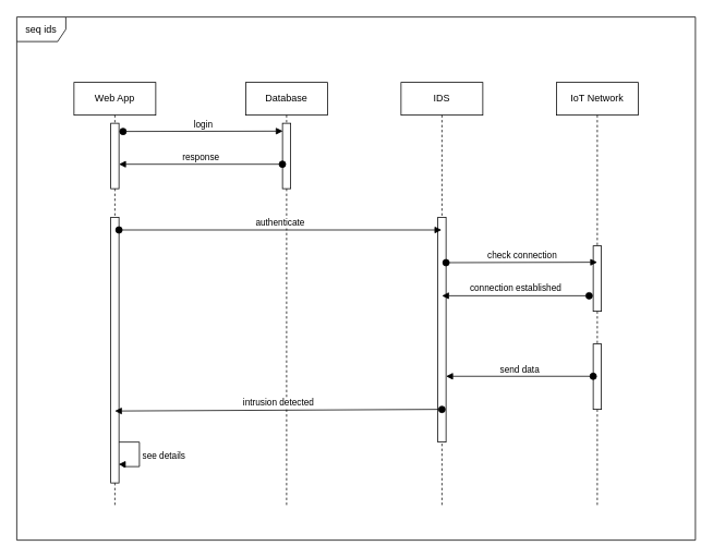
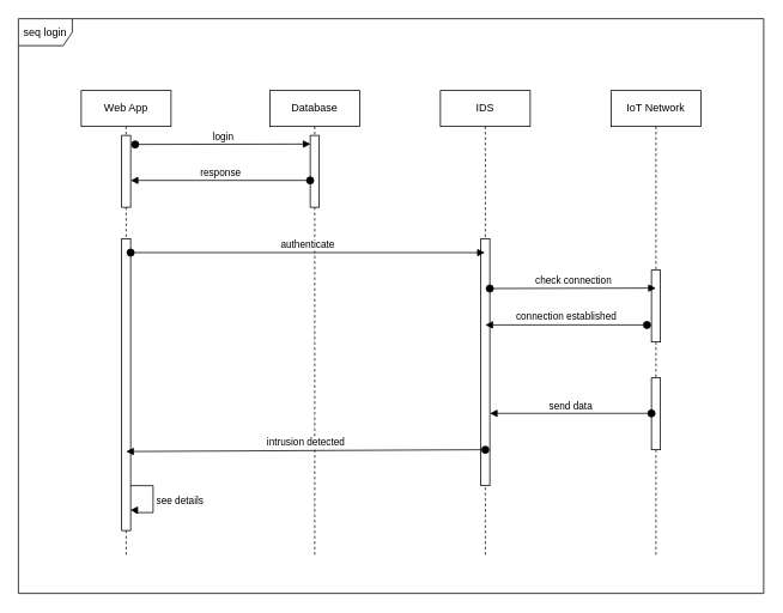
  <mxCell id="0" />
  <mxCell id="1" parent="0" />
- <mxCell id="2" value="seq ids" parent="1" style="shape=umlFrame;whiteSpace=wrap;html=1;" vertex="1"><mxGeometry as="geometry" y="20" x="20" height="640" width="830" /></mxCell>
+ <mxCell id="2" value="seq login" parent="1" style="shape=umlFrame;whiteSpace=wrap;html=1;" vertex="1"><mxGeometry as="geometry" y="20" x="20" height="640" width="830" /></mxCell>
  <mxCell id="3" value="Web App" parent="1" style="shape=umlLifeline;perimeter=lifelinePerimeter;whiteSpace=wrap;html=1;container=1;collapsible=0;recursiveResize=0;outlineConnect=0;" vertex="1"><mxGeometry as="geometry" y="100" x="90" height="520" width="100" /></mxCell>
  <mxCell id="4" value="" parent="3" style="html=1;points=[];perimeter=orthogonalPerimeter;" vertex="1"><mxGeometry as="geometry" y="50" x="45" height="80" width="10" /></mxCell>
  <mxCell id="5" value="login" parent="3" target="8" edge="1" style="html=1;verticalAlign=bottom;startArrow=oval;startFill=1;endArrow=block;startSize=8;entryX=0.04;entryY=0.12;entryDx=0;entryDy=0;entryPerimeter=0;"><mxGeometry as="geometry" relative="1" width="60"><mxPoint as="sourcePoint" y="60" x="60" /><mxPoint as="targetPoint" y="60" x="120" /></mxGeometry></mxCell>
  <mxCell id="6" value="" parent="3" style="html=1;points=[];perimeter=orthogonalPerimeter;" vertex="1"><mxGeometry as="geometry" y="165" x="45" height="325" width="10" /></mxCell>
  <mxCell id="7" value="Database&lt;span style=&quot;display: inline ; float: none ; background-color: transparent ; color: rgb(0 , 0 , 0) ; font-family: &amp;#34;helvetica&amp;#34; , &amp;#34;arial&amp;#34; , sans-serif ; font-size: 0px ; font-style: normal ; font-variant: normal ; font-weight: 400 ; letter-spacing: normal ; text-align: left ; text-decoration: none ; text-indent: 0px ; text-transform: none ; white-space: nowrap ; word-spacing: 0px&quot;&gt;%3CmxGraphModel%3E%3Croot%3E%3CmxCell%20id%3D%220%22%20%2F%3E%3CmxCell%20id%3D%221%22%20parent%3D%220%22%20%2F%3E%3CmxCell%20id%3D%222%22%20value%3D%22Web%20App%22%20parent%3D%221%22%20style%3D%22shape%3DumlLifeline%3Bperimeter%3DlifelinePerimeter%3BwhiteSpace%3Dwrap%3Bhtml%3D1%3Bcontainer%3D1%3Bcollapsible%3D0%3BrecursiveResize%3D0%3BoutlineConnect%3D0%3B%22%20vertex%3D%221%22%3E%3CmxGeometry%20as%3D%22geometry%22%20y%3D%22120%22%20x%3D%2240%22%20height%3D%22300%22%20width%3D%22100%22%20%2F%3E%3C%2FmxCell%3E%3C%2Froot%3E%3C%2FmxGraphModel%3E&lt;/span&gt;" parent="1" style="shape=umlLifeline;perimeter=lifelinePerimeter;whiteSpace=wrap;html=1;container=1;collapsible=0;recursiveResize=0;outlineConnect=0;" vertex="1"><mxGeometry as="geometry" y="100" x="300" height="520" width="100" /></mxCell>
  <mxCell id="8" value="" parent="7" style="html=1;points=[];perimeter=orthogonalPerimeter;" vertex="1"><mxGeometry as="geometry" y="50" x="45" height="80" width="10" /></mxCell>
  <mxCell id="9" value="IDS" parent="1" style="shape=umlLifeline;perimeter=lifelinePerimeter;whiteSpace=wrap;html=1;container=1;collapsible=0;recursiveResize=0;outlineConnect=0;" vertex="1"><mxGeometry as="geometry" y="100" x="490" height="520" width="100" /></mxCell>
  <mxCell id="10" value="" parent="9" style="html=1;points=[];perimeter=orthogonalPerimeter;" vertex="1"><mxGeometry as="geometry" y="165" x="45" height="275" width="10" /></mxCell>
  <mxCell id="11" value="IoT Network" parent="1" style="shape=umlLifeline;perimeter=lifelinePerimeter;whiteSpace=wrap;html=1;container=1;collapsible=0;recursiveResize=0;outlineConnect=0;" vertex="1"><mxGeometry as="geometry" y="100" x="680" height="520" width="100" /></mxCell>
  <mxCell id="12" value="" parent="11" style="html=1;points=[];perimeter=orthogonalPerimeter;" vertex="1"><mxGeometry as="geometry" y="320" x="45" height="80" width="10" /></mxCell>
  <mxCell id="13" value="response" parent="1" target="4" edge="1" style="html=1;verticalAlign=bottom;startArrow=oval;startFill=1;endArrow=block;startSize=8;"><mxGeometry as="geometry" relative="1" width="60"><mxPoint as="sourcePoint" y="200.1" x="344.9" /><mxPoint as="targetPoint" y="201" x="150" /></mxGeometry></mxCell>
  <mxCell id="14" value="authenticate" parent="1" target="9" edge="1" style="html=1;verticalAlign=bottom;startArrow=oval;startFill=1;endArrow=block;startSize=8;"><mxGeometry as="geometry" relative="1" width="60"><mxPoint as="sourcePoint" y="280.5" x="145" /><mxPoint as="targetPoint" y="280.1" x="340.4" /></mxGeometry></mxCell>
  <mxCell id="15" value="" parent="1" style="html=1;points=[];perimeter=orthogonalPerimeter;" vertex="1"><mxGeometry as="geometry" y="300" x="725" height="80" width="10" /></mxCell>
  <mxCell id="16" value="connection established" parent="1" edge="1" style="html=1;verticalAlign=bottom;startArrow=oval;startFill=1;endArrow=block;startSize=8;"><mxGeometry as="geometry" relative="1" width="60"><mxPoint as="sourcePoint" y="361" x="720" /><mxPoint as="targetPoint" y="361" x="540" /></mxGeometry></mxCell>
  <mxCell id="17" value="check connection" parent="1" edge="1" style="html=1;verticalAlign=bottom;startArrow=oval;startFill=1;endArrow=block;startSize=8;"><mxGeometry as="geometry" relative="1" width="60"><mxPoint as="sourcePoint" y="320.5" x="545" /><mxPoint as="targetPoint" y="320" x="730" /></mxGeometry></mxCell>
  <mxCell id="18" value="send data" parent="1" edge="1" style="html=1;verticalAlign=bottom;startArrow=oval;startFill=1;endArrow=block;startSize=8;"><mxGeometry as="geometry" relative="1" width="60"><mxPoint as="sourcePoint" y="459.5" x="725" /><mxPoint as="targetPoint" y="459.5" x="545" /></mxGeometry></mxCell>
  <mxCell id="19" value="intrusion detected" parent="1" edge="1" style="html=1;verticalAlign=bottom;startArrow=oval;startFill=1;endArrow=block;startSize=8;"><mxGeometry as="geometry" relative="1" width="60"><mxPoint as="sourcePoint" y="500" x="540" /><mxPoint as="targetPoint" y="502" x="140" /></mxGeometry></mxCell>
  <mxCell id="20" value="see details" parent="1" target="6" edge="1" style="edgeStyle=orthogonalEdgeStyle;html=1;align=left;spacingLeft=2;endArrow=block;rounded=0;entryX=0.96;entryY=0.93;entryDx=0;entryDy=0;entryPerimeter=0;"><mxGeometry as="geometry" relative="1"><mxPoint as="sourcePoint" y="540" x="145" /><Array as="points"><mxPoint y="540" x="170" /><mxPoint y="570" x="170" /><mxPoint y="570" x="150" /><mxPoint y="567" x="150" /></Array><mxPoint as="targetPoint" y="560" x="145" /></mxGeometry></mxCell>
